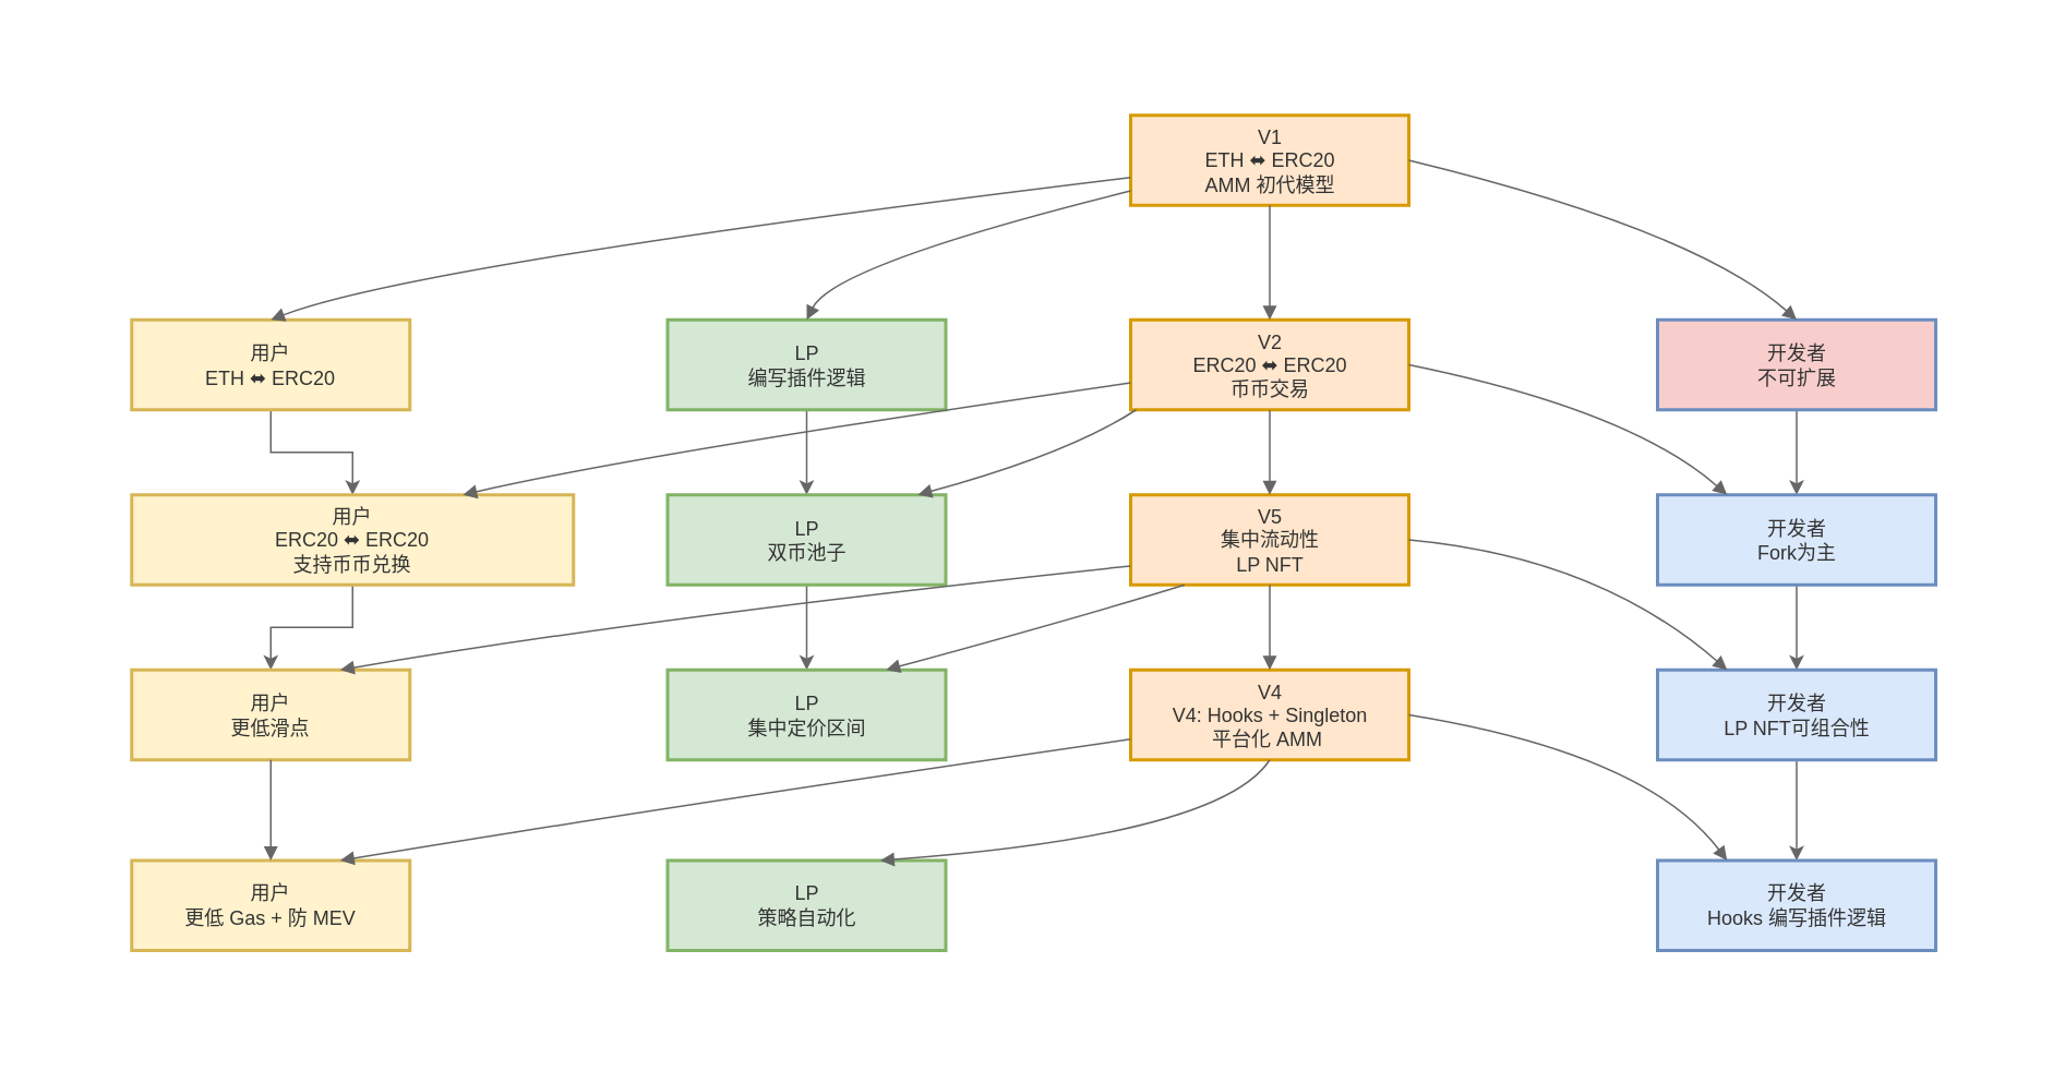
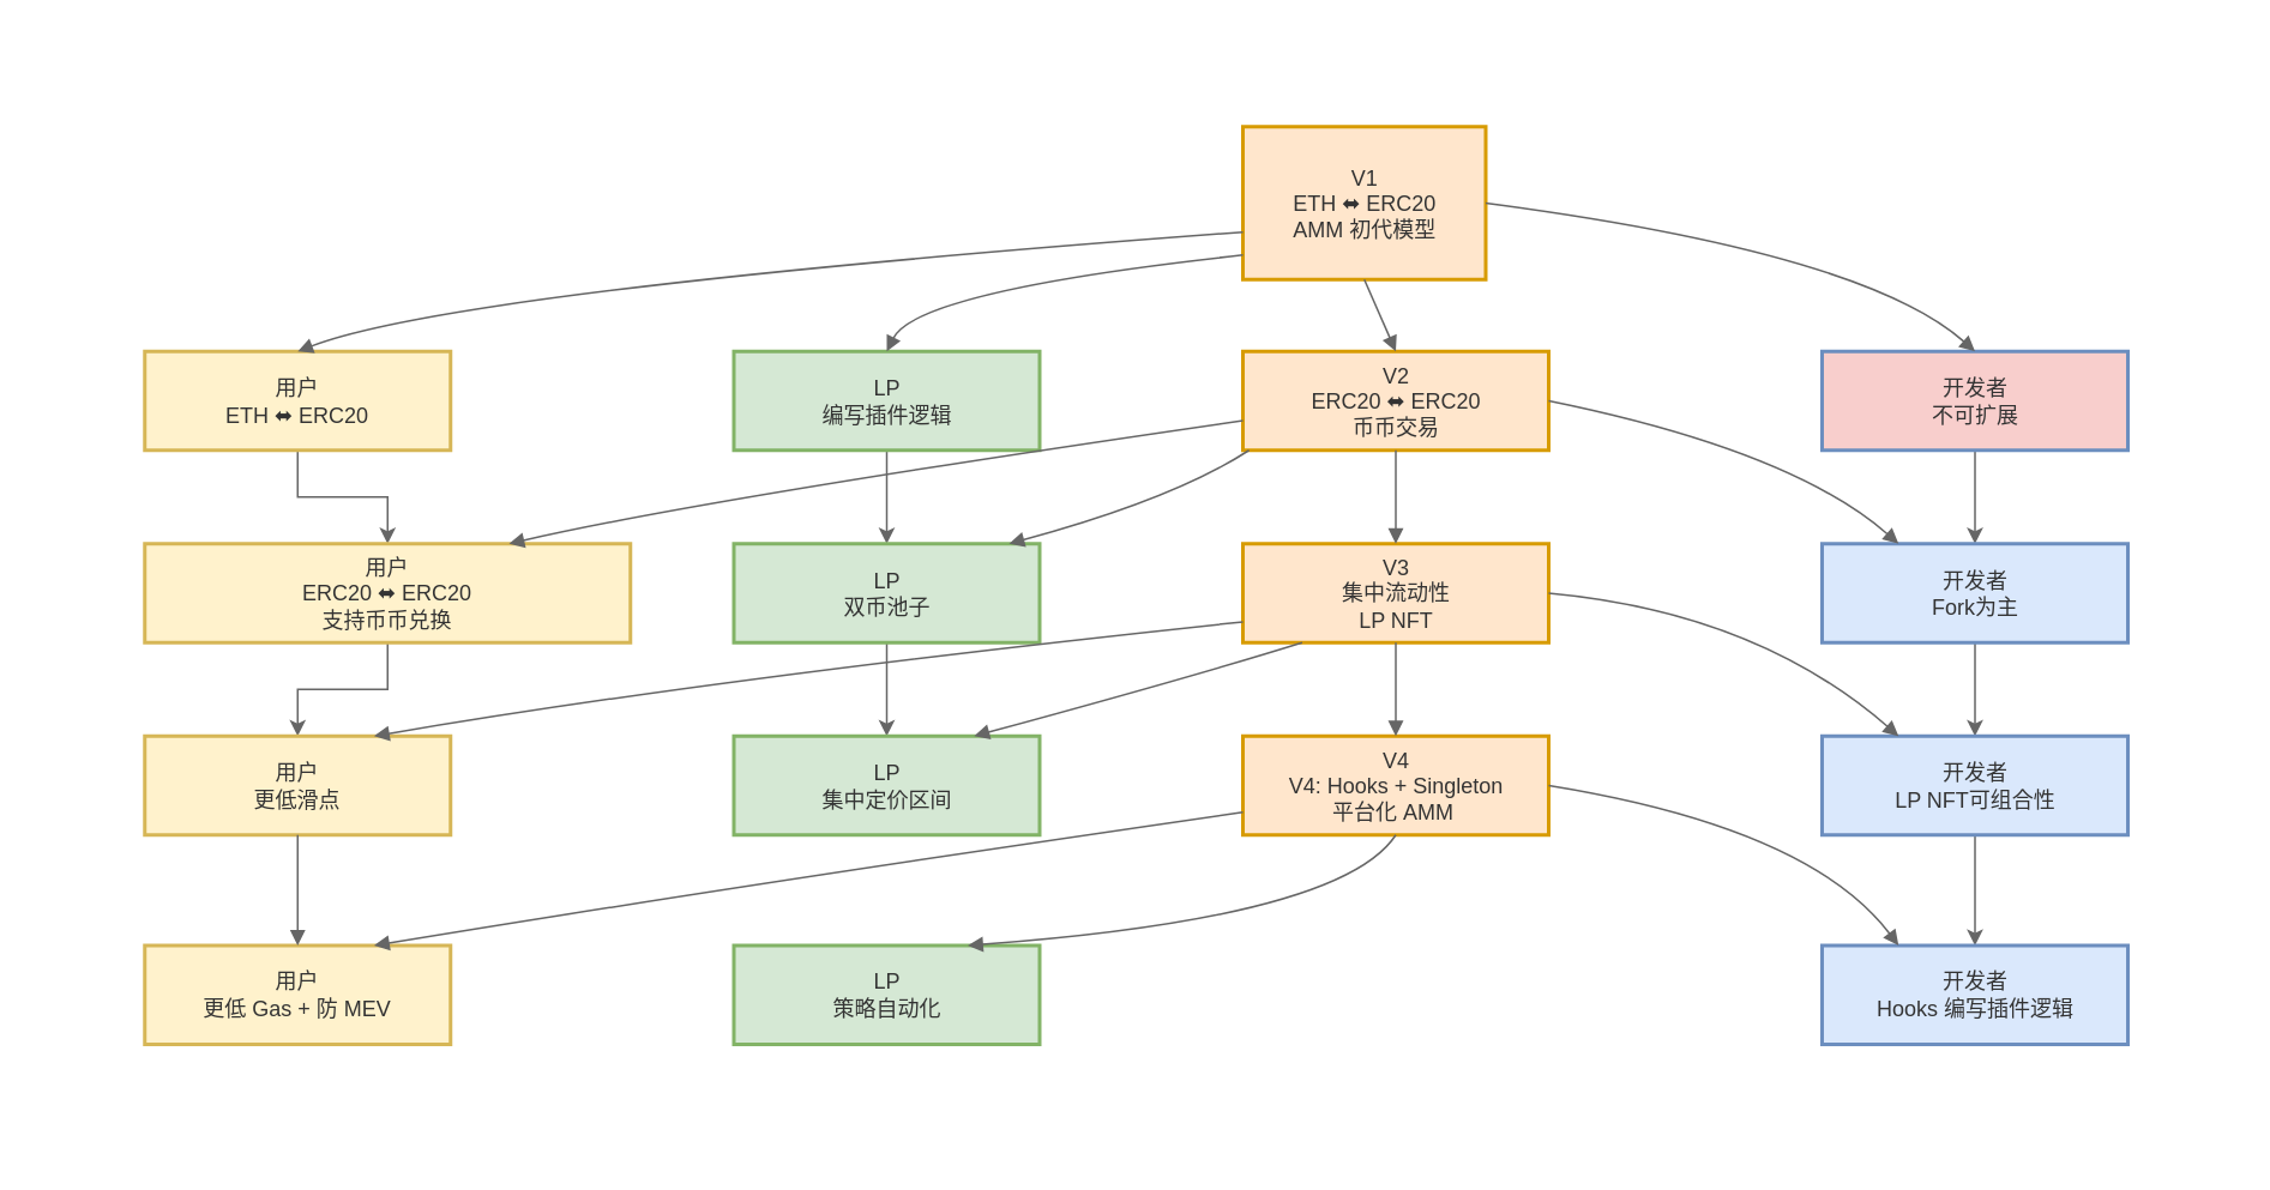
  <mxCell id="0" />
  <mxCell id="1" parent="0" />
  <mxCell id="2" value="" style="rounded=0;whiteSpace=wrap;html=1;fillColor=#FFFFFF;fontColor=#333333;strokeColor=none;" parent="1" vertex="1"><mxGeometry x="20" y="20" width="1220" height="620" as="geometry" /></mxCell>
- <mxCell id="3" value="V1&#10;ETH ⬌ ERC20&#10;AMM 初代模型" style="whiteSpace=wrap;strokeWidth=2;labelBackgroundColor=none;fillColor=#ffe6cc;strokeColor=#d79b00;labelBorderColor=none;fontColor=#333333;" parent="1" vertex="1"><mxGeometry x="690.5" y="70" width="170" height="55" as="geometry" /></mxCell>
+ <mxCell id="3" value="V1&#10;ETH ⬌ ERC20&#10;AMM 初代模型" style="whiteSpace=wrap;strokeWidth=2;labelBackgroundColor=none;fillColor=#ffe6cc;strokeColor=#d79b00;labelBorderColor=none;fontColor=#333333;" parent="1" vertex="1"><mxGeometry x="690.5" y="70" width="135" height="85" as="geometry" /></mxCell>
  <mxCell id="4" value="V2&#10;ERC20 ⬌ ERC20&#10;币币交易" style="whiteSpace=wrap;strokeWidth=2;labelBackgroundColor=none;fillColor=#ffe6cc;strokeColor=#d79b00;labelBorderColor=none;fontColor=#333333;" parent="1" vertex="1"><mxGeometry x="690.5" y="195" width="170" height="55" as="geometry" /></mxCell>
- <mxCell id="5" value="V5&#10;集中流动性&#10;LP NFT" style="whiteSpace=wrap;strokeWidth=2;labelBackgroundColor=none;fillColor=#ffe6cc;strokeColor=#d79b00;labelBorderColor=none;fontColor=#333333;" parent="1" vertex="1"><mxGeometry x="690.5" y="302" width="170" height="55" as="geometry" /></mxCell>
+ <mxCell id="5" value="V3&#10;集中流动性&#10;LP NFT" style="whiteSpace=wrap;strokeWidth=2;labelBackgroundColor=none;fillColor=#ffe6cc;strokeColor=#d79b00;labelBorderColor=none;fontColor=#333333;" parent="1" vertex="1"><mxGeometry x="690.5" y="302" width="170" height="55" as="geometry" /></mxCell>
  <mxCell id="6" value="V4&#10;V4: Hooks + Singleton&#10;平台化 AMM " style="whiteSpace=wrap;strokeWidth=2;labelBackgroundColor=none;fillColor=#ffe6cc;strokeColor=#d79b00;labelBorderColor=none;fontColor=#333333;" parent="1" vertex="1"><mxGeometry x="690.5" y="409" width="170" height="55" as="geometry" /></mxCell>
  <mxCell id="7" style="edgeStyle=orthogonalEdgeStyle;rounded=0;orthogonalLoop=1;jettySize=auto;html=1;exitX=0.5;exitY=1;exitDx=0;exitDy=0;entryX=0.5;entryY=0;entryDx=0;entryDy=0;labelBackgroundColor=none;fontColor=default;fillColor=#f5f5f5;strokeColor=#666666;" parent="1" source="8" target="10" edge="1"><mxGeometry relative="1" as="geometry" /></mxCell>
  <mxCell id="8" value="用户&#10;ETH ⬌ ERC20" style="whiteSpace=wrap;strokeWidth=2;labelBackgroundColor=none;fillColor=#fff2cc;strokeColor=#d6b656;fontColor=#333333;" parent="1" vertex="1"><mxGeometry x="80" y="195" width="170" height="55" as="geometry" /></mxCell>
  <mxCell id="9" style="edgeStyle=orthogonalEdgeStyle;rounded=0;orthogonalLoop=1;jettySize=auto;html=1;exitX=0.5;exitY=1;exitDx=0;exitDy=0;entryX=0.5;entryY=0;entryDx=0;entryDy=0;labelBackgroundColor=none;fontColor=default;fillColor=#f5f5f5;strokeColor=#666666;" parent="1" source="10" target="11" edge="1"><mxGeometry relative="1" as="geometry" /></mxCell>
  <mxCell id="10" value="用户&#10;ERC20 ⬌ ERC20&#10;支持币币兑换" style="whiteSpace=wrap;strokeWidth=2;labelBackgroundColor=none;fillColor=#fff2cc;strokeColor=#d6b656;fontColor=#333333;" parent="1" vertex="1"><mxGeometry x="80" y="302" width="270" height="55" as="geometry" /></mxCell>
  <mxCell id="11" value="用户&#10;更低滑点" style="whiteSpace=wrap;strokeWidth=2;labelBackgroundColor=none;fillColor=#fff2cc;strokeColor=#d6b656;fontColor=#333333;" parent="1" vertex="1"><mxGeometry x="80" y="409" width="170" height="55" as="geometry" /></mxCell>
  <mxCell id="12" value="用户&#10;更低 Gas + 防 MEV" style="whiteSpace=wrap;strokeWidth=2;labelBackgroundColor=none;fillColor=#fff2cc;strokeColor=#d6b656;fontColor=#333333;" parent="1" vertex="1"><mxGeometry x="80" y="525.5" width="170" height="55" as="geometry" /></mxCell>
  <mxCell id="13" style="edgeStyle=orthogonalEdgeStyle;rounded=0;orthogonalLoop=1;jettySize=auto;html=1;exitX=0.5;exitY=1;exitDx=0;exitDy=0;entryX=0.5;entryY=0;entryDx=0;entryDy=0;labelBackgroundColor=none;fontColor=default;fillColor=#f5f5f5;strokeColor=#666666;" parent="1" source="14" target="16" edge="1"><mxGeometry relative="1" as="geometry" /></mxCell>
  <mxCell id="14" value="LP&#10;编写插件逻辑" style="whiteSpace=wrap;strokeWidth=2;labelBackgroundColor=none;fillColor=#d5e8d4;strokeColor=#82b366;fontColor=#333333;" parent="1" vertex="1"><mxGeometry x="407.5" y="195" width="170" height="55" as="geometry" /></mxCell>
  <mxCell id="15" style="edgeStyle=orthogonalEdgeStyle;rounded=0;orthogonalLoop=1;jettySize=auto;html=1;exitX=0.5;exitY=1;exitDx=0;exitDy=0;entryX=0.5;entryY=0;entryDx=0;entryDy=0;labelBackgroundColor=none;fontColor=default;fillColor=#f5f5f5;strokeColor=#666666;" parent="1" source="16" target="17" edge="1"><mxGeometry relative="1" as="geometry" /></mxCell>
  <mxCell id="16" value="LP&#10;双币池子" style="whiteSpace=wrap;strokeWidth=2;labelBackgroundColor=none;fillColor=#d5e8d4;strokeColor=#82b366;fontColor=#333333;" parent="1" vertex="1"><mxGeometry x="407.5" y="302" width="170" height="55" as="geometry" /></mxCell>
  <mxCell id="17" value="LP&#10;集中定价区间" style="whiteSpace=wrap;strokeWidth=2;labelBackgroundColor=none;fillColor=#d5e8d4;strokeColor=#82b366;fontColor=#333333;" parent="1" vertex="1"><mxGeometry x="407.5" y="409" width="170" height="55" as="geometry" /></mxCell>
  <mxCell id="18" value="LP&#10;策略自动化" style="whiteSpace=wrap;strokeWidth=2;labelBackgroundColor=none;fillColor=#d5e8d4;strokeColor=#82b366;fontColor=#333333;" parent="1" vertex="1"><mxGeometry x="407.5" y="525.5" width="170" height="55" as="geometry" /></mxCell>
  <mxCell id="19" style="edgeStyle=orthogonalEdgeStyle;rounded=0;orthogonalLoop=1;jettySize=auto;html=1;exitX=0.5;exitY=1;exitDx=0;exitDy=0;entryX=0.5;entryY=0;entryDx=0;entryDy=0;labelBackgroundColor=none;fontColor=default;fillColor=#f5f5f5;strokeColor=#666666;" parent="1" source="20" target="22" edge="1"><mxGeometry relative="1" as="geometry" /></mxCell>
  <mxCell id="20" value="开发者&#10;不可扩展" style="whiteSpace=wrap;strokeWidth=2;labelBackgroundColor=none;fillColor=#f8cecc;strokeColor=#6c8ebf;fontColor=#333333;" parent="1" vertex="1"><mxGeometry x="1012.5" y="195" width="170" height="55" as="geometry" /></mxCell>
  <mxCell id="21" style="edgeStyle=orthogonalEdgeStyle;rounded=0;orthogonalLoop=1;jettySize=auto;html=1;exitX=0.5;exitY=1;exitDx=0;exitDy=0;entryX=0.5;entryY=0;entryDx=0;entryDy=0;labelBackgroundColor=none;fontColor=default;fillColor=#f5f5f5;strokeColor=#666666;" parent="1" source="22" target="24" edge="1"><mxGeometry relative="1" as="geometry" /></mxCell>
  <mxCell id="22" value="开发者&#10;Fork为主" style="whiteSpace=wrap;strokeWidth=2;labelBackgroundColor=none;fillColor=#dae8fc;strokeColor=#6c8ebf;fontColor=#333333;" parent="1" vertex="1"><mxGeometry x="1012.5" y="302" width="170" height="55" as="geometry" /></mxCell>
  <mxCell id="23" style="edgeStyle=orthogonalEdgeStyle;rounded=0;orthogonalLoop=1;jettySize=auto;html=1;exitX=0.5;exitY=1;exitDx=0;exitDy=0;entryX=0.5;entryY=0;entryDx=0;entryDy=0;labelBackgroundColor=none;fontColor=default;fillColor=#f5f5f5;strokeColor=#666666;" parent="1" source="24" target="25" edge="1"><mxGeometry relative="1" as="geometry" /></mxCell>
  <mxCell id="24" value="开发者&#10;LP NFT可组合性" style="whiteSpace=wrap;strokeWidth=2;labelBackgroundColor=none;fillColor=#dae8fc;strokeColor=#6c8ebf;fontColor=#333333;" parent="1" vertex="1"><mxGeometry x="1012.5" y="409" width="170" height="55" as="geometry" /></mxCell>
  <mxCell id="25" value="开发者&#10;Hooks 编写插件逻辑" style="whiteSpace=wrap;strokeWidth=2;labelBackgroundColor=none;fillColor=#dae8fc;strokeColor=#6c8ebf;fontColor=#333333;" parent="1" vertex="1"><mxGeometry x="1012.5" y="525.5" width="170" height="55" as="geometry" /></mxCell>
  <mxCell id="26" value="" style="curved=1;startArrow=none;endArrow=block;exitX=0.5;exitY=1;entryX=0.5;entryY=0;rounded=0;labelBackgroundColor=none;fontColor=default;fillColor=#f5f5f5;strokeColor=#666666;" parent="1" source="3" target="4" edge="1"><mxGeometry relative="1" as="geometry"><Array as="points" /></mxGeometry></mxCell>
  <mxCell id="27" value="" style="curved=1;startArrow=none;endArrow=block;exitX=0.5;exitY=1;entryX=0.5;entryY=0;rounded=0;labelBackgroundColor=none;fontColor=default;fillColor=#f5f5f5;strokeColor=#666666;" parent="1" source="4" target="5" edge="1"><mxGeometry relative="1" as="geometry"><Array as="points" /></mxGeometry></mxCell>
  <mxCell id="28" value="" style="curved=1;startArrow=none;endArrow=block;exitX=0.5;exitY=0.99;entryX=0.5;entryY=0;rounded=0;labelBackgroundColor=none;fontColor=default;fillColor=#f5f5f5;strokeColor=#666666;" parent="1" source="5" target="6" edge="1"><mxGeometry relative="1" as="geometry"><Array as="points" /></mxGeometry></mxCell>
  <mxCell id="29" value="" style="curved=1;startArrow=none;endArrow=block;exitX=0.5;exitY=1;entryX=0.5;entryY=-0.01;rounded=0;labelBackgroundColor=none;fontColor=default;fillColor=#f5f5f5;strokeColor=#666666;" parent="1" source="11" target="12" edge="1"><mxGeometry relative="1" as="geometry"><Array as="points" /></mxGeometry></mxCell>
  <mxCell id="30" value="" style="curved=1;startArrow=none;endArrow=block;exitX=0;exitY=0.69;entryX=0.5;entryY=0;rounded=0;labelBackgroundColor=none;fontColor=default;fillColor=#f5f5f5;strokeColor=#666666;" parent="1" source="3" target="8" edge="1"><mxGeometry relative="1" as="geometry"><Array as="points"><mxPoint x="253.5" y="161" /></Array></mxGeometry></mxCell>
  <mxCell id="31" value="" style="curved=1;startArrow=none;endArrow=block;exitX=0;exitY=0.7;entryX=0.75;entryY=0;rounded=0;labelBackgroundColor=none;fontColor=default;fillColor=#f5f5f5;strokeColor=#666666;entryDx=0;entryDy=0;" parent="1" source="4" target="10" edge="1"><mxGeometry relative="1" as="geometry"><Array as="points"><mxPoint x="390.5" y="277" /></Array></mxGeometry></mxCell>
  <mxCell id="32" value="" style="curved=1;startArrow=none;endArrow=block;exitX=0;exitY=0.79;entryX=0.75;entryY=0;rounded=0;labelBackgroundColor=none;fontColor=default;fillColor=#f5f5f5;strokeColor=#666666;entryDx=0;entryDy=0;" parent="1" source="5" target="11" edge="1"><mxGeometry relative="1" as="geometry"><Array as="points"><mxPoint x="400.5" y="376" /></Array></mxGeometry></mxCell>
  <mxCell id="33" value="" style="curved=1;startArrow=none;endArrow=block;exitX=0;exitY=0.77;entryX=0.75;entryY=0;rounded=0;labelBackgroundColor=none;fontColor=default;fillColor=#f5f5f5;strokeColor=#666666;entryDx=0;entryDy=0;" parent="1" source="6" target="12" edge="1"><mxGeometry relative="1" as="geometry"><Array as="points"><mxPoint x="410.5" y="492" /></Array></mxGeometry></mxCell>
  <mxCell id="34" value="" style="curved=1;startArrow=none;endArrow=block;exitX=0;exitY=0.84;entryX=0.5;entryY=0;rounded=0;labelBackgroundColor=none;fontColor=default;fillColor=#f5f5f5;strokeColor=#666666;" parent="1" source="3" target="14" edge="1"><mxGeometry relative="1" as="geometry"><Array as="points"><mxPoint x="509.5" y="161" /></Array></mxGeometry></mxCell>
  <mxCell id="35" value="" style="curved=1;startArrow=none;endArrow=block;exitX=0.02;exitY=1;entryX=0.9;entryY=0;rounded=0;labelBackgroundColor=none;fontColor=default;fillColor=#f5f5f5;strokeColor=#666666;" parent="1" source="4" target="16" edge="1"><mxGeometry relative="1" as="geometry"><Array as="points"><mxPoint x="652.5" y="277" /></Array></mxGeometry></mxCell>
  <mxCell id="36" value="" style="curved=1;startArrow=none;endArrow=block;exitX=0.2;exitY=0.99;entryX=0.78;entryY=0.01;rounded=0;labelBackgroundColor=none;fontColor=default;fillColor=#f5f5f5;strokeColor=#666666;" parent="1" source="5" target="17" edge="1"><mxGeometry relative="1" as="geometry"><Array as="points"><mxPoint x="662.5" y="376" /></Array></mxGeometry></mxCell>
  <mxCell id="37" value="" style="curved=1;startArrow=none;endArrow=block;exitX=0.5;exitY=1;entryX=0.77;entryY=-0.01;rounded=0;labelBackgroundColor=none;fontColor=default;fillColor=#f5f5f5;strokeColor=#666666;" parent="1" source="6" target="18" edge="1"><mxGeometry relative="1" as="geometry"><Array as="points"><mxPoint x="745.5" y="510" /></Array></mxGeometry></mxCell>
  <mxCell id="38" value="" style="curved=1;startArrow=none;endArrow=block;exitX=1;exitY=0.5;entryX=0.5;entryY=0;rounded=0;exitDx=0;exitDy=0;labelBackgroundColor=none;fontColor=default;fillColor=#f5f5f5;strokeColor=#666666;" parent="1" source="3" target="20" edge="1"><mxGeometry relative="1" as="geometry"><Array as="points"><mxPoint x="1035.5" y="140" /></Array></mxGeometry></mxCell>
  <mxCell id="39" value="" style="curved=1;startArrow=none;endArrow=block;exitX=1;exitY=0.5;entryX=0.25;entryY=0;rounded=0;entryDx=0;entryDy=0;exitDx=0;exitDy=0;labelBackgroundColor=none;fontColor=default;fillColor=#f5f5f5;strokeColor=#666666;" parent="1" source="4" target="22" edge="1"><mxGeometry relative="1" as="geometry"><Array as="points"><mxPoint x="995.5" y="250" /></Array></mxGeometry></mxCell>
  <mxCell id="40" value="" style="curved=1;startArrow=none;endArrow=block;exitX=1;exitY=0.5;entryX=0.25;entryY=0;rounded=0;entryDx=0;entryDy=0;exitDx=0;exitDy=0;labelBackgroundColor=none;fontColor=default;fillColor=#f5f5f5;strokeColor=#666666;" parent="1" source="5" target="24" edge="1"><mxGeometry relative="1" as="geometry"><Array as="points"><mxPoint x="975.5" y="340" /></Array></mxGeometry></mxCell>
  <mxCell id="41" value="" style="curved=1;startArrow=none;endArrow=block;exitX=1;exitY=0.5;entryX=0.25;entryY=0;rounded=0;entryDx=0;entryDy=0;exitDx=0;exitDy=0;labelBackgroundColor=none;fontColor=default;fillColor=#f5f5f5;strokeColor=#666666;" parent="1" source="6" target="25" edge="1"><mxGeometry relative="1" as="geometry"><Array as="points"><mxPoint x="1005.5" y="460" /></Array></mxGeometry></mxCell>
